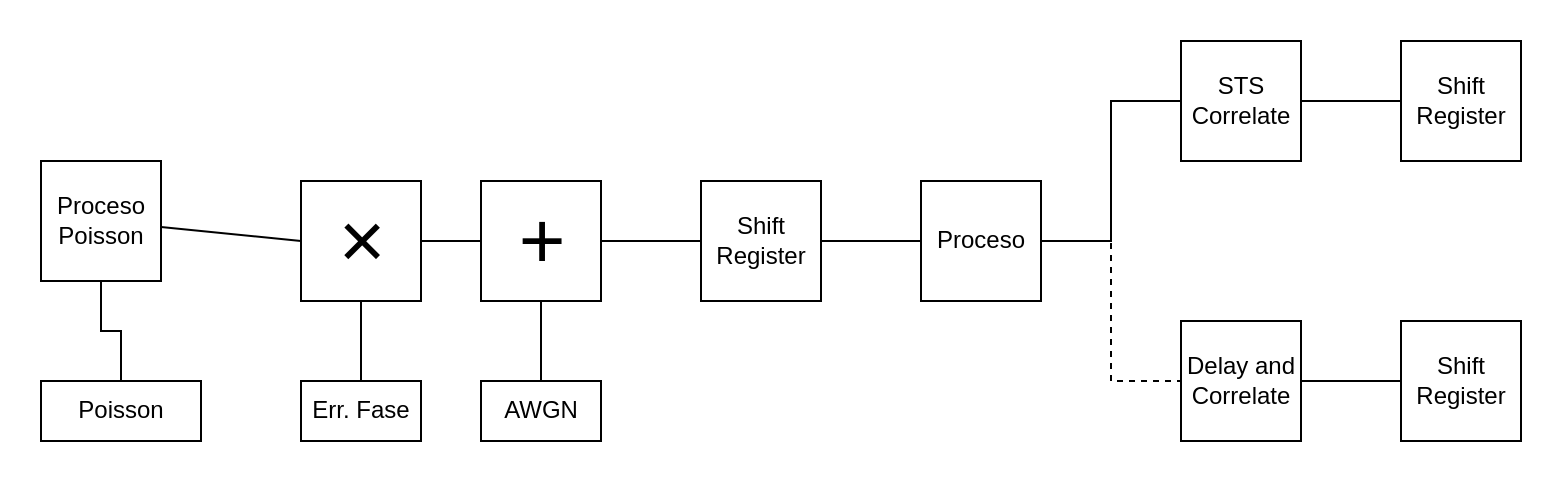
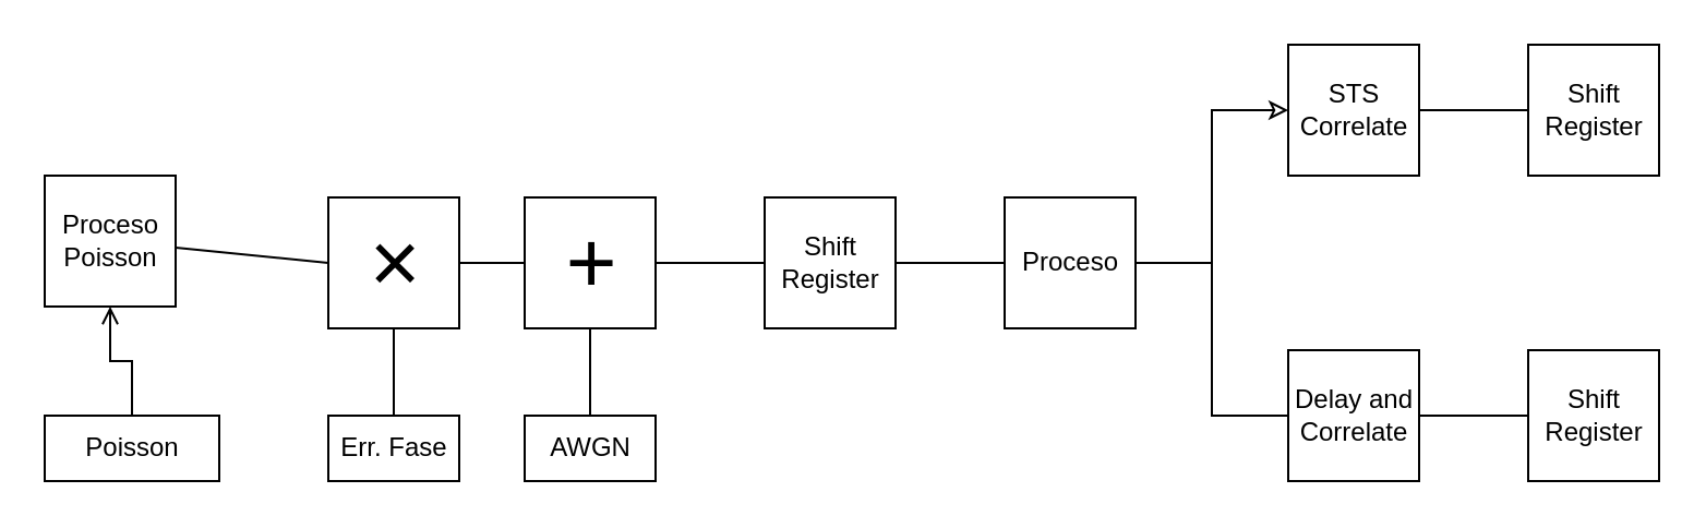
  <mxCell id="0" />
  <mxCell id="1" parent="0" />
  <mxCell id="2" style="edgeStyle=none;html=1;entryX=0;entryY=0;entryDx=0;entryDy=30;entryPerimeter=0;endArrow=none;endFill=0;" edge="1" parent="1" source="3" target="5"><mxGeometry relative="1" as="geometry" /></mxCell>
  <mxCell id="3" value="Proceso&lt;br&gt;Poisson" style="shadow=0;dashed=0;align=center;html=1;strokeWidth=1;shape=mxgraph.rtl.abstract.entity;container=1;collapsible=0;kind=sequential;drawPins=0;left=1;right=1;bottom=1;top=0;rightArr=,;pinFontSize=13;" vertex="1" parent="1"><mxGeometry x="20" y="80" width="60" height="60" as="geometry" /></mxCell>
  <mxCell id="4" style="edgeStyle=none;html=1;exitX=0;exitY=0;exitDx=60;exitDy=30;exitPerimeter=0;entryX=0;entryY=0;entryDx=10;entryDy=30;entryPerimeter=0;endArrow=none;endFill=0;" edge="1" parent="1" source="5" target="7"><mxGeometry relative="1" as="geometry" /></mxCell>
  <mxCell id="5" value="×" style="shadow=0;dashed=0;align=center;strokeWidth=1;shape=mxgraph.rtl.abstract.entity;container=0;collapsible=0;kind=combinational;drawPins=1;left=%3Ai;right=:o;bottom=%3Ai;top=0;bottomAnchor=middle;topRot=270;topAnchor=middle;bottomRot=90;leftAnchor=left;leftRot=0;rightAnchor=right;rightRot=180;fontSize=40;spacingTop=-10;spacingLeft=2;editable=1;resizable=1;movable=1;rotatable=1;deletable=1;connectable=1;" vertex="1" parent="1"><mxGeometry x="150" y="90" width="60" height="60" as="geometry" /></mxCell>
  <mxCell id="6" style="edgeStyle=orthogonalEdgeStyle;rounded=0;html=1;exitX=0;exitY=0;exitDx=60;exitDy=30;exitPerimeter=0;entryX=0;entryY=0;entryDx=0;entryDy=30;entryPerimeter=0;endArrow=none;endFill=0;" edge="1" parent="1" source="7" target="9"><mxGeometry relative="1" as="geometry" /></mxCell>
  <mxCell id="7" value="+" style="shadow=0;dashed=0;align=center;strokeWidth=1;shape=mxgraph.rtl.abstract.entity;container=0;collapsible=0;kind=combinational;drawPins=1;left=%3Ai;right=:o;bottom=%3Ai;top=0;bottomAnchor=middle;topRot=270;topAnchor=middle;bottomRot=90;leftAnchor=left;leftRot=0;rightAnchor=right;rightRot=180;fontSize=40;spacingTop=-10;spacingLeft=2;editable=1;resizable=1;movable=1;rotatable=1;deletable=1;connectable=1;pinSnap=10;" vertex="1" parent="1"><mxGeometry x="240" y="90" width="60" height="60" as="geometry" /></mxCell>
  <mxCell id="8" style="edgeStyle=orthogonalEdgeStyle;rounded=0;html=1;exitX=0;exitY=0;exitDx=60;exitDy=30;exitPerimeter=0;entryX=0;entryY=0;entryDx=0;entryDy=30;entryPerimeter=0;endArrow=none;endFill=0;" edge="1" parent="1" source="9" target="24"><mxGeometry relative="1" as="geometry" /></mxCell>
  <mxCell id="9" value="Shift&lt;br&gt;Register" style="shadow=0;dashed=0;align=center;html=1;strokeWidth=1;shape=mxgraph.rtl.abstract.entity;container=1;collapsible=0;kind=sequential;drawPins=0;left=1;right=1;bottom=0;top=0;" vertex="1" parent="1"><mxGeometry x="350" y="90" width="60" height="60" as="geometry" /></mxCell>
  <mxCell id="10" style="edgeStyle=orthogonalEdgeStyle;rounded=0;html=1;exitX=0;exitY=0;exitDx=60;exitDy=30;exitPerimeter=0;entryX=0;entryY=0;entryDx=0;entryDy=30;entryPerimeter=0;endArrow=none;endFill=0;" edge="1" parent="1" source="11" target="20"><mxGeometry relative="1" as="geometry" /></mxCell>
  <mxCell id="11" value="STS&lt;br&gt;Correlate" style="shadow=0;dashed=0;align=center;html=1;strokeWidth=1;shape=mxgraph.rtl.abstract.entity;container=1;collapsible=0;kind=sequential;drawPins=0;left=1;right=1;bottom=0;top=0;" vertex="1" parent="1"><mxGeometry x="590" y="20" width="60" height="60" as="geometry" /></mxCell>
  <mxCell id="12" style="edgeStyle=orthogonalEdgeStyle;rounded=0;html=1;exitX=0;exitY=0;exitDx=60;exitDy=30;exitPerimeter=0;entryX=0;entryY=0;entryDx=0;entryDy=30;entryPerimeter=0;endArrow=none;endFill=0;" edge="1" parent="1" source="13" target="21"><mxGeometry relative="1" as="geometry" /></mxCell>
  <mxCell id="13" value="Delay and&lt;br&gt;Correlate" style="shadow=0;dashed=0;align=center;html=1;strokeWidth=1;shape=mxgraph.rtl.abstract.entity;container=1;collapsible=0;kind=sequential;drawPins=0;left=1;right=1;bottom=0;top=0;" vertex="1" parent="1"><mxGeometry x="590" y="160" width="60" height="60" as="geometry" /></mxCell>
- <mxCell id="14" style="edgeStyle=orthogonalEdgeStyle;rounded=0;html=1;exitX=0;exitY=0;exitDx=40;exitDy=0;exitPerimeter=0;entryX=0;entryY=0;entryDx=30;entryDy=60;entryPerimeter=0;endArrow=none;endFill=0;" edge="1" parent="1" source="15" target="3"><mxGeometry relative="1" as="geometry" /></mxCell>
+ <mxCell id="14" style="edgeStyle=orthogonalEdgeStyle;rounded=0;html=1;exitX=0;exitY=0;exitDx=40;exitDy=0;exitPerimeter=0;entryX=0;entryY=0;entryDx=30;entryDy=60;entryPerimeter=0;endArrow=open;endFill=0;" edge="1" parent="1" source="15" target="3"><mxGeometry relative="1" as="geometry" /></mxCell>
  <mxCell id="15" value="Poisson" style="shadow=0;dashed=0;align=center;html=1;strokeWidth=1;shape=mxgraph.rtl.abstract.entity;container=1;collapsible=0;kind=sequential;drawPins=0;left=3;right=2;bottom=0;top=1;leftArr=,,;" vertex="1" parent="1"><mxGeometry x="20" y="190" width="80" height="30" as="geometry" /></mxCell>
  <mxCell id="16" style="edgeStyle=orthogonalEdgeStyle;rounded=0;html=1;exitX=0;exitY=0;exitDx=30;exitDy=0;exitPerimeter=0;entryX=0;entryY=0;entryDx=30;entryDy=60;entryPerimeter=0;endArrow=none;endFill=0;" edge="1" parent="1" source="17" target="5"><mxGeometry relative="1" as="geometry" /></mxCell>
  <mxCell id="17" value="Err. Fase" style="shadow=0;dashed=0;align=center;html=1;strokeWidth=1;shape=mxgraph.rtl.abstract.entity;container=1;collapsible=0;kind=sequential;drawPins=0;left=3;right=2;bottom=0;top=1;" vertex="1" parent="1"><mxGeometry x="150" y="190" width="60" height="30" as="geometry" /></mxCell>
  <mxCell id="18" style="edgeStyle=orthogonalEdgeStyle;rounded=0;html=1;exitX=0;exitY=0;exitDx=30;exitDy=0;exitPerimeter=0;entryX=0;entryY=0;entryDx=30;entryDy=60;entryPerimeter=0;endArrow=none;endFill=0;" edge="1" parent="1" source="19" target="7"><mxGeometry relative="1" as="geometry" /></mxCell>
  <mxCell id="19" value="AWGN" style="shadow=0;dashed=0;align=center;html=1;strokeWidth=1;shape=mxgraph.rtl.abstract.entity;container=1;collapsible=0;kind=sequential;drawPins=0;left=1;right=2;bottom=0;top=1;topRot=0;" vertex="1" parent="1"><mxGeometry x="240" y="190" width="60" height="30" as="geometry" /></mxCell>
  <mxCell id="20" value="Shift&lt;br&gt;Register" style="shadow=0;dashed=0;align=center;html=1;strokeWidth=1;shape=mxgraph.rtl.abstract.entity;container=1;collapsible=0;kind=sequential;drawPins=0;left=1;right=1;bottom=0;top=0;" vertex="1" parent="1"><mxGeometry x="700" y="20" width="60" height="60" as="geometry" /></mxCell>
  <mxCell id="21" value="Shift&lt;br&gt;Register" style="shadow=0;dashed=0;align=center;html=1;strokeWidth=1;shape=mxgraph.rtl.abstract.entity;container=1;collapsible=0;kind=sequential;drawPins=0;left=1;right=1;bottom=0;top=0;" vertex="1" parent="1"><mxGeometry x="700" y="160" width="60" height="60" as="geometry" /></mxCell>
- <mxCell id="22" style="edgeStyle=orthogonalEdgeStyle;rounded=0;html=1;exitX=0;exitY=0;exitDx=60;exitDy=30;exitPerimeter=0;entryX=0;entryY=0;entryDx=0;entryDy=30;entryPerimeter=0;endArrow=none;endFill=0;" edge="1" parent="1" source="24" target="11"><mxGeometry relative="1" as="geometry" /></mxCell>
- <mxCell id="23" style="edgeStyle=orthogonalEdgeStyle;rounded=0;html=1;exitX=0;exitY=0;exitDx=60;exitDy=30;exitPerimeter=0;entryX=0;entryY=0;entryDx=0;entryDy=30;entryPerimeter=0;endArrow=none;endFill=0;dashed=1;" edge="1" parent="1" source="24" target="13"><mxGeometry relative="1" as="geometry" /></mxCell>
+ <mxCell id="22" style="edgeStyle=orthogonalEdgeStyle;rounded=0;html=1;exitX=0;exitY=0;exitDx=60;exitDy=30;exitPerimeter=0;entryX=0;entryY=0;entryDx=0;entryDy=30;entryPerimeter=0;endArrow=classic;endFill=0;" edge="1" parent="1" source="24" target="11"><mxGeometry relative="1" as="geometry" /></mxCell>
+ <mxCell id="23" style="edgeStyle=orthogonalEdgeStyle;rounded=0;html=1;exitX=0;exitY=0;exitDx=60;exitDy=30;exitPerimeter=0;entryX=0;entryY=0;entryDx=0;entryDy=30;entryPerimeter=0;endArrow=none;endFill=0;" edge="1" parent="1" source="24" target="13"><mxGeometry relative="1" as="geometry" /></mxCell>
  <mxCell id="24" value="Proceso" style="shadow=0;dashed=0;align=center;html=1;strokeWidth=1;shape=mxgraph.rtl.abstract.entity;container=1;collapsible=0;kind=sequential;drawPins=0;left=1;right=1;bottom=0;top=0;" vertex="1" parent="1"><mxGeometry x="460" y="90" width="60" height="60" as="geometry" /></mxCell>
